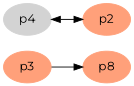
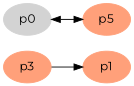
  graph {
    fontname=Montserrat
    rankdir=LR
    node [color=lightsalmon fontname=Montserrat style=filled]
    edge [fontname=Montserrat]
    p3
-   p1 [label=p8]
-   p4 [color=lightgray]
-   p2
+   p1
+   p4 [color=lightgray label=p0]
+   p2 [label=p5]
    p3 -- p1 [dir=forward]
    p4 -- p2 [dir=both]
  }
